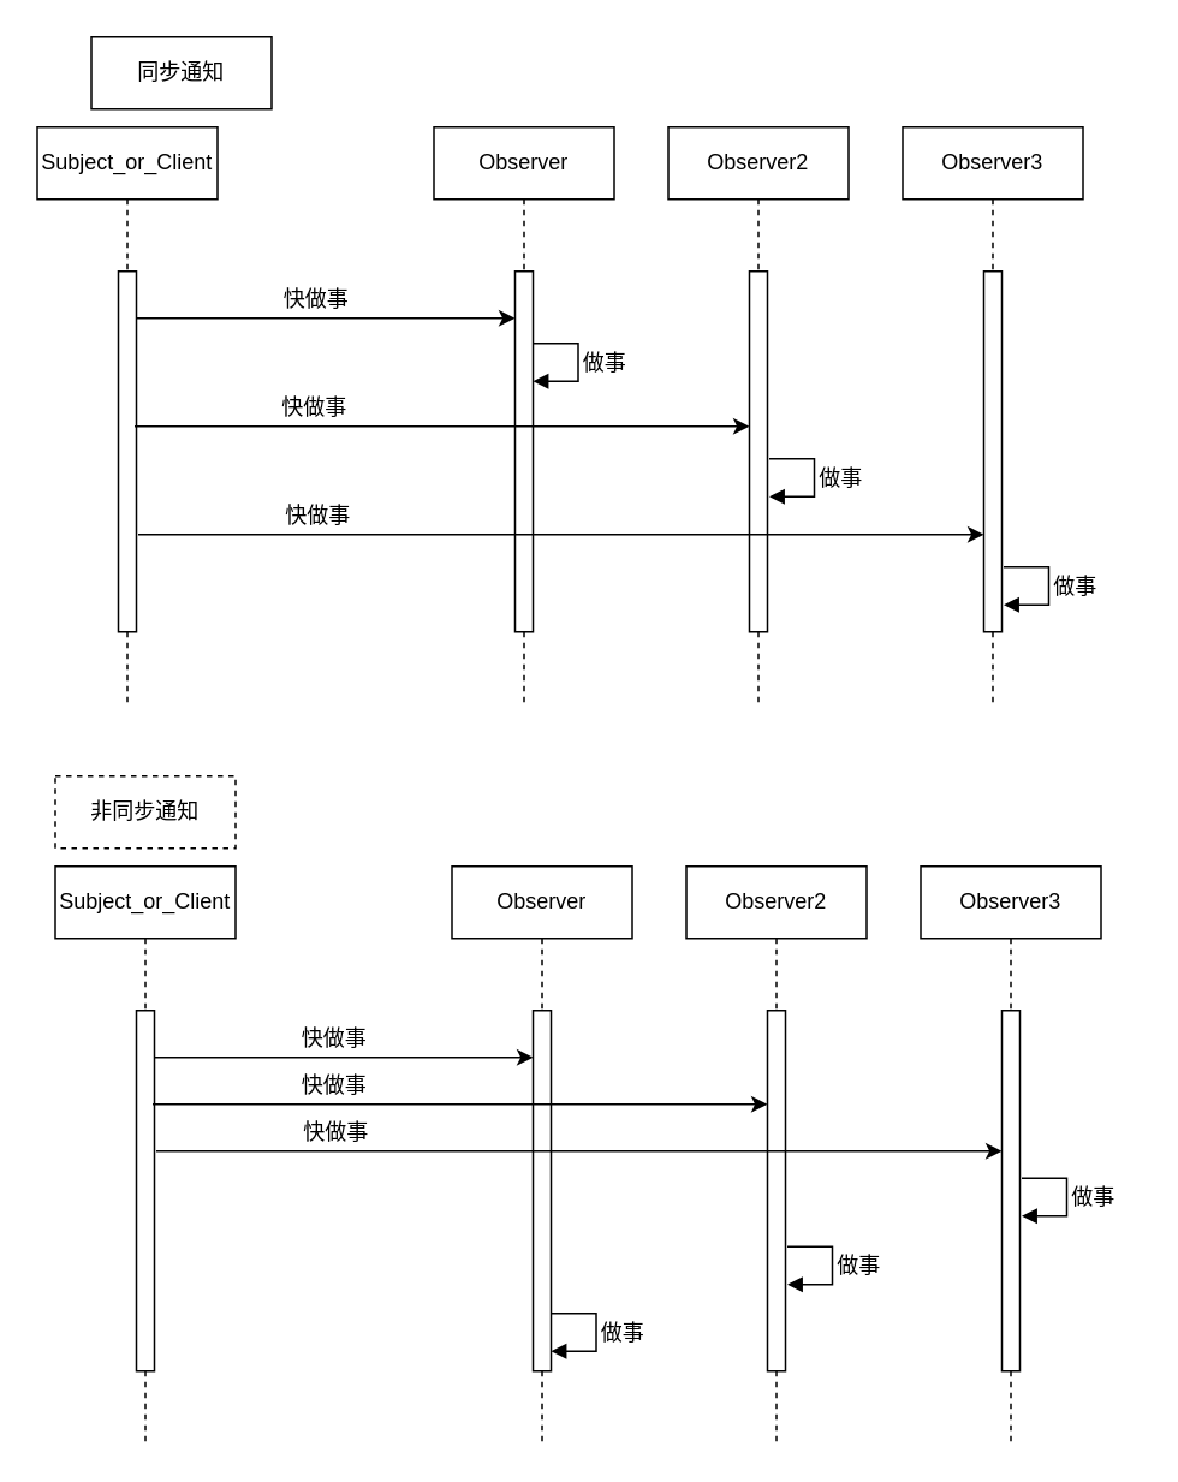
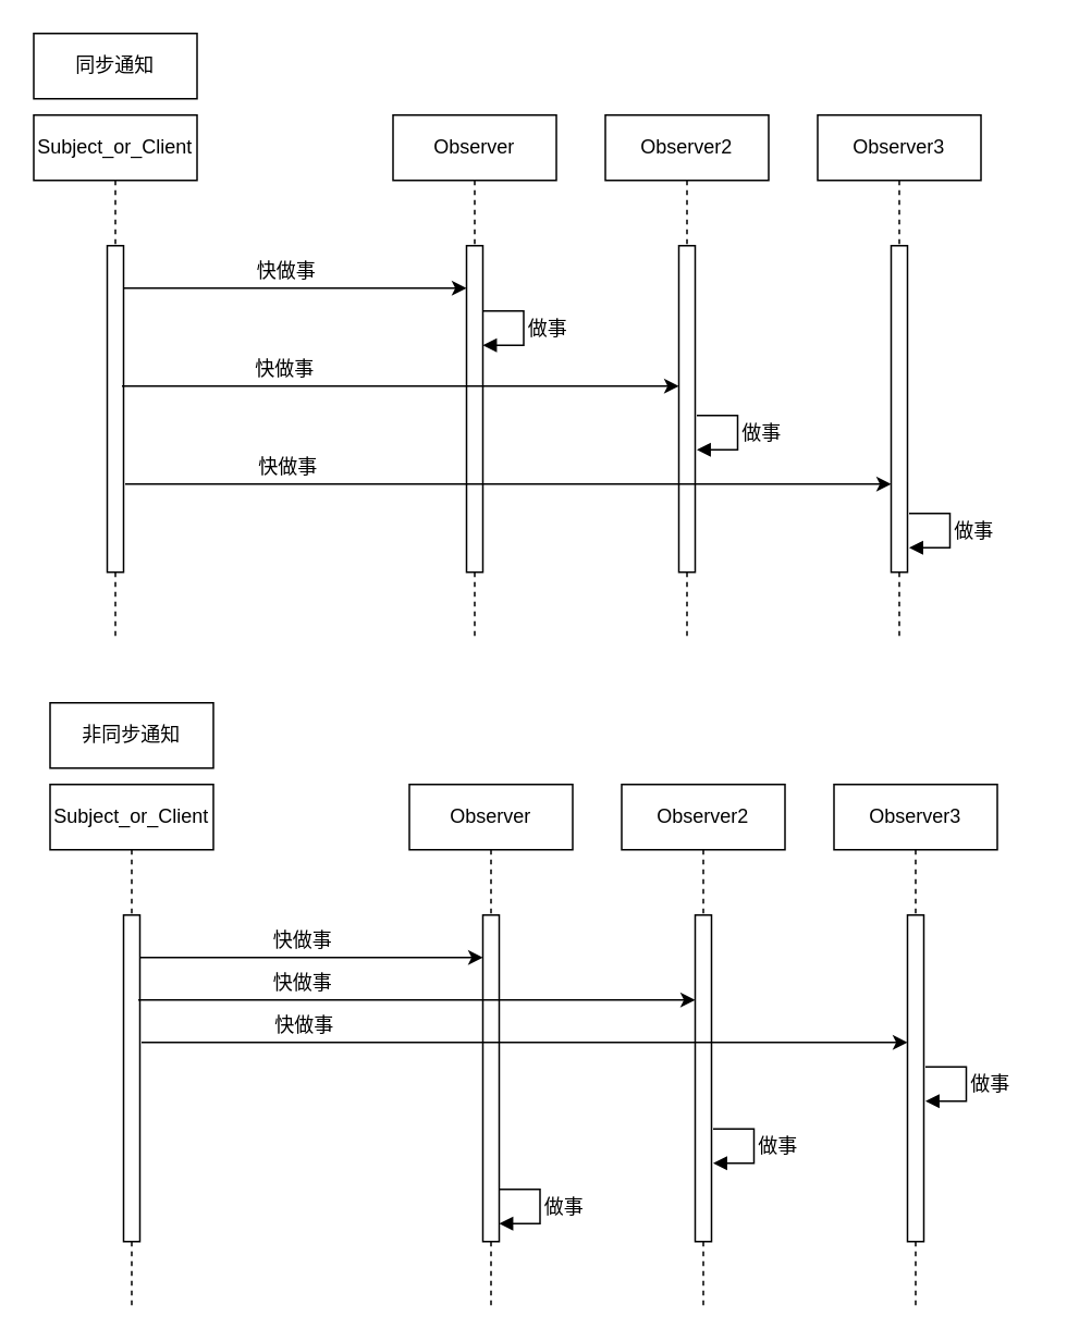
  <mxCell id="0" />
  <mxCell id="1" parent="0" />
  <mxCell id="2" value="Subject_or_Client" style="shape=umlLifeline;perimeter=lifelinePerimeter;whiteSpace=wrap;html=1;container=0;dropTarget=0;collapsible=0;recursiveResize=0;outlineConnect=0;portConstraint=eastwest;newEdgeStyle={&quot;edgeStyle&quot;:&quot;elbowEdgeStyle&quot;,&quot;elbow&quot;:&quot;vertical&quot;,&quot;curved&quot;:0,&quot;rounded&quot;:0};" parent="1" vertex="1"><mxGeometry x="20" y="70" width="100" height="320" as="geometry" /></mxCell>
  <mxCell id="3" value="" style="html=1;points=[];perimeter=orthogonalPerimeter;outlineConnect=0;targetShapes=umlLifeline;portConstraint=eastwest;newEdgeStyle={&quot;edgeStyle&quot;:&quot;elbowEdgeStyle&quot;,&quot;elbow&quot;:&quot;vertical&quot;,&quot;curved&quot;:0,&quot;rounded&quot;:0};" parent="2" vertex="1"><mxGeometry x="45" y="80" width="10" height="200" as="geometry" /></mxCell>
  <mxCell id="4" value="Observer" style="shape=umlLifeline;perimeter=lifelinePerimeter;whiteSpace=wrap;html=1;container=0;dropTarget=0;collapsible=0;recursiveResize=0;outlineConnect=0;portConstraint=eastwest;newEdgeStyle={&quot;edgeStyle&quot;:&quot;elbowEdgeStyle&quot;,&quot;elbow&quot;:&quot;vertical&quot;,&quot;curved&quot;:0,&quot;rounded&quot;:0};" parent="1" vertex="1"><mxGeometry x="240" y="70" width="100" height="320" as="geometry" /></mxCell>
  <mxCell id="5" value="" style="html=1;points=[];perimeter=orthogonalPerimeter;outlineConnect=0;targetShapes=umlLifeline;portConstraint=eastwest;newEdgeStyle={&quot;edgeStyle&quot;:&quot;elbowEdgeStyle&quot;,&quot;elbow&quot;:&quot;vertical&quot;,&quot;curved&quot;:0,&quot;rounded&quot;:0};" parent="4" vertex="1"><mxGeometry x="45" y="80" width="10" height="200" as="geometry" /></mxCell>
  <mxCell id="6" value="" style="endArrow=classic;html=1;rounded=0;" edge="1" parent="1"><mxGeometry width="50" height="50" relative="1" as="geometry"><mxPoint x="75" y="176" as="sourcePoint" /><mxPoint x="285" y="176" as="targetPoint" /></mxGeometry></mxCell>
  <mxCell id="7" value="快做事" style="text;html=1;align=center;verticalAlign=middle;whiteSpace=wrap;rounded=0;" vertex="1" parent="1"><mxGeometry x="90" y="150" width="170" height="31" as="geometry" /></mxCell>
  <mxCell id="8" value="" style="html=1;verticalAlign=bottom;endArrow=block;edgeStyle=elbowEdgeStyle;rounded=0;" edge="1" parent="1"><mxGeometry relative="1" as="geometry"><mxPoint x="295" y="190" as="sourcePoint" /><Array as="points"><mxPoint x="320" y="211" /></Array><mxPoint x="295" y="211" as="targetPoint" /></mxGeometry></mxCell>
  <mxCell id="9" value="Observer2" style="shape=umlLifeline;perimeter=lifelinePerimeter;whiteSpace=wrap;html=1;container=0;dropTarget=0;collapsible=0;recursiveResize=0;outlineConnect=0;portConstraint=eastwest;newEdgeStyle={&quot;edgeStyle&quot;:&quot;elbowEdgeStyle&quot;,&quot;elbow&quot;:&quot;vertical&quot;,&quot;curved&quot;:0,&quot;rounded&quot;:0};" vertex="1" parent="1"><mxGeometry x="370" y="70" width="100" height="320" as="geometry" /></mxCell>
  <mxCell id="10" value="" style="html=1;points=[];perimeter=orthogonalPerimeter;outlineConnect=0;targetShapes=umlLifeline;portConstraint=eastwest;newEdgeStyle={&quot;edgeStyle&quot;:&quot;elbowEdgeStyle&quot;,&quot;elbow&quot;:&quot;vertical&quot;,&quot;curved&quot;:0,&quot;rounded&quot;:0};" vertex="1" parent="9"><mxGeometry x="45" y="80" width="10" height="200" as="geometry" /></mxCell>
  <mxCell id="11" value="做事" style="text;html=1;align=center;verticalAlign=middle;whiteSpace=wrap;rounded=0;" vertex="1" parent="1"><mxGeometry x="310" y="186" width="50" height="30" as="geometry" /></mxCell>
  <mxCell id="12" value="Observer3" style="shape=umlLifeline;perimeter=lifelinePerimeter;whiteSpace=wrap;html=1;container=0;dropTarget=0;collapsible=0;recursiveResize=0;outlineConnect=0;portConstraint=eastwest;newEdgeStyle={&quot;edgeStyle&quot;:&quot;elbowEdgeStyle&quot;,&quot;elbow&quot;:&quot;vertical&quot;,&quot;curved&quot;:0,&quot;rounded&quot;:0};" vertex="1" parent="1"><mxGeometry x="500" y="70" width="100" height="320" as="geometry" /></mxCell>
  <mxCell id="13" value="" style="html=1;points=[];perimeter=orthogonalPerimeter;outlineConnect=0;targetShapes=umlLifeline;portConstraint=eastwest;newEdgeStyle={&quot;edgeStyle&quot;:&quot;elbowEdgeStyle&quot;,&quot;elbow&quot;:&quot;vertical&quot;,&quot;curved&quot;:0,&quot;rounded&quot;:0};" vertex="1" parent="12"><mxGeometry x="45" y="80" width="10" height="200" as="geometry" /></mxCell>
  <mxCell id="14" value="" style="endArrow=classic;html=1;rounded=0;" edge="1" parent="1" target="10"><mxGeometry width="50" height="50" relative="1" as="geometry"><mxPoint x="74" y="236" as="sourcePoint" /><mxPoint x="284" y="236" as="targetPoint" /></mxGeometry></mxCell>
  <mxCell id="15" value="快做事" style="text;html=1;align=center;verticalAlign=middle;whiteSpace=wrap;rounded=0;" vertex="1" parent="1"><mxGeometry x="89" y="210" width="170" height="31" as="geometry" /></mxCell>
  <mxCell id="16" value="" style="endArrow=classic;html=1;rounded=0;" edge="1" parent="1" target="13"><mxGeometry width="50" height="50" relative="1" as="geometry"><mxPoint x="76" y="296" as="sourcePoint" /><mxPoint x="286" y="296" as="targetPoint" /></mxGeometry></mxCell>
  <mxCell id="17" value="快做事" style="text;html=1;align=center;verticalAlign=middle;whiteSpace=wrap;rounded=0;" vertex="1" parent="1"><mxGeometry x="91" y="270" width="170" height="31" as="geometry" /></mxCell>
  <mxCell id="18" value="" style="html=1;verticalAlign=bottom;endArrow=block;edgeStyle=elbowEdgeStyle;rounded=0;" edge="1" parent="1"><mxGeometry relative="1" as="geometry"><mxPoint x="426" y="254" as="sourcePoint" /><Array as="points"><mxPoint x="451" y="275" /></Array><mxPoint x="426" y="275" as="targetPoint" /></mxGeometry></mxCell>
  <mxCell id="19" value="做事" style="text;html=1;align=center;verticalAlign=middle;whiteSpace=wrap;rounded=0;" vertex="1" parent="1"><mxGeometry x="441" y="250" width="50" height="30" as="geometry" /></mxCell>
  <mxCell id="20" value="" style="html=1;verticalAlign=bottom;endArrow=block;edgeStyle=elbowEdgeStyle;rounded=0;" edge="1" parent="1"><mxGeometry relative="1" as="geometry"><mxPoint x="556" y="314" as="sourcePoint" /><Array as="points"><mxPoint x="581" y="335" /></Array><mxPoint x="556" y="335" as="targetPoint" /></mxGeometry></mxCell>
  <mxCell id="21" value="做事" style="text;html=1;align=center;verticalAlign=middle;whiteSpace=wrap;rounded=0;" vertex="1" parent="1"><mxGeometry x="571" y="310" width="50" height="30" as="geometry" /></mxCell>
- <mxCell id="22" value="同步通知" style="rounded=0;whiteSpace=wrap;html=1;" vertex="1" parent="1"><mxGeometry x="50" y="20" width="100" height="40" as="geometry" /></mxCell>
+ <mxCell id="22" value="同步通知" style="rounded=0;whiteSpace=wrap;html=1;" vertex="1" parent="1"><mxGeometry x="20" y="20" width="100" height="40" as="geometry" /></mxCell>
  <mxCell id="23" value="Subject_or_Client" style="shape=umlLifeline;perimeter=lifelinePerimeter;whiteSpace=wrap;html=1;container=0;dropTarget=0;collapsible=0;recursiveResize=0;outlineConnect=0;portConstraint=eastwest;newEdgeStyle={&quot;edgeStyle&quot;:&quot;elbowEdgeStyle&quot;,&quot;elbow&quot;:&quot;vertical&quot;,&quot;curved&quot;:0,&quot;rounded&quot;:0};" vertex="1" parent="1"><mxGeometry x="30" y="480" width="100" height="320" as="geometry" /></mxCell>
  <mxCell id="24" value="" style="html=1;points=[];perimeter=orthogonalPerimeter;outlineConnect=0;targetShapes=umlLifeline;portConstraint=eastwest;newEdgeStyle={&quot;edgeStyle&quot;:&quot;elbowEdgeStyle&quot;,&quot;elbow&quot;:&quot;vertical&quot;,&quot;curved&quot;:0,&quot;rounded&quot;:0};" vertex="1" parent="23"><mxGeometry x="45" y="80" width="10" height="200" as="geometry" /></mxCell>
  <mxCell id="25" value="Observer" style="shape=umlLifeline;perimeter=lifelinePerimeter;whiteSpace=wrap;html=1;container=0;dropTarget=0;collapsible=0;recursiveResize=0;outlineConnect=0;portConstraint=eastwest;newEdgeStyle={&quot;edgeStyle&quot;:&quot;elbowEdgeStyle&quot;,&quot;elbow&quot;:&quot;vertical&quot;,&quot;curved&quot;:0,&quot;rounded&quot;:0};" vertex="1" parent="1"><mxGeometry x="250" y="480" width="100" height="320" as="geometry" /></mxCell>
  <mxCell id="26" value="" style="html=1;points=[];perimeter=orthogonalPerimeter;outlineConnect=0;targetShapes=umlLifeline;portConstraint=eastwest;newEdgeStyle={&quot;edgeStyle&quot;:&quot;elbowEdgeStyle&quot;,&quot;elbow&quot;:&quot;vertical&quot;,&quot;curved&quot;:0,&quot;rounded&quot;:0};" vertex="1" parent="25"><mxGeometry x="45" y="80" width="10" height="200" as="geometry" /></mxCell>
  <mxCell id="27" value="" style="html=1;verticalAlign=bottom;endArrow=block;edgeStyle=elbowEdgeStyle;rounded=0;" edge="1" parent="1"><mxGeometry relative="1" as="geometry"><mxPoint x="305" y="728" as="sourcePoint" /><Array as="points"><mxPoint x="330" y="749" /></Array><mxPoint x="305" y="749" as="targetPoint" /></mxGeometry></mxCell>
  <mxCell id="28" value="Observer2" style="shape=umlLifeline;perimeter=lifelinePerimeter;whiteSpace=wrap;html=1;container=0;dropTarget=0;collapsible=0;recursiveResize=0;outlineConnect=0;portConstraint=eastwest;newEdgeStyle={&quot;edgeStyle&quot;:&quot;elbowEdgeStyle&quot;,&quot;elbow&quot;:&quot;vertical&quot;,&quot;curved&quot;:0,&quot;rounded&quot;:0};" vertex="1" parent="1"><mxGeometry x="380" y="480" width="100" height="320" as="geometry" /></mxCell>
  <mxCell id="29" value="" style="html=1;points=[];perimeter=orthogonalPerimeter;outlineConnect=0;targetShapes=umlLifeline;portConstraint=eastwest;newEdgeStyle={&quot;edgeStyle&quot;:&quot;elbowEdgeStyle&quot;,&quot;elbow&quot;:&quot;vertical&quot;,&quot;curved&quot;:0,&quot;rounded&quot;:0};" vertex="1" parent="28"><mxGeometry x="45" y="80" width="10" height="200" as="geometry" /></mxCell>
  <mxCell id="30" value="做事" style="text;html=1;align=center;verticalAlign=middle;whiteSpace=wrap;rounded=0;" vertex="1" parent="1"><mxGeometry x="320" y="724" width="50" height="30" as="geometry" /></mxCell>
  <mxCell id="31" value="Observer3" style="shape=umlLifeline;perimeter=lifelinePerimeter;whiteSpace=wrap;html=1;container=0;dropTarget=0;collapsible=0;recursiveResize=0;outlineConnect=0;portConstraint=eastwest;newEdgeStyle={&quot;edgeStyle&quot;:&quot;elbowEdgeStyle&quot;,&quot;elbow&quot;:&quot;vertical&quot;,&quot;curved&quot;:0,&quot;rounded&quot;:0};" vertex="1" parent="1"><mxGeometry x="510" y="480" width="100" height="320" as="geometry" /></mxCell>
  <mxCell id="32" value="" style="html=1;points=[];perimeter=orthogonalPerimeter;outlineConnect=0;targetShapes=umlLifeline;portConstraint=eastwest;newEdgeStyle={&quot;edgeStyle&quot;:&quot;elbowEdgeStyle&quot;,&quot;elbow&quot;:&quot;vertical&quot;,&quot;curved&quot;:0,&quot;rounded&quot;:0};" vertex="1" parent="31"><mxGeometry x="45" y="80" width="10" height="200" as="geometry" /></mxCell>
  <mxCell id="33" value="" style="html=1;verticalAlign=bottom;endArrow=block;edgeStyle=elbowEdgeStyle;rounded=0;" edge="1" parent="1"><mxGeometry relative="1" as="geometry"><mxPoint x="436" y="691" as="sourcePoint" /><Array as="points"><mxPoint x="461" y="712" /></Array><mxPoint x="436" y="712" as="targetPoint" /></mxGeometry></mxCell>
  <mxCell id="34" value="做事" style="text;html=1;align=center;verticalAlign=middle;whiteSpace=wrap;rounded=0;" vertex="1" parent="1"><mxGeometry x="451" y="687" width="50" height="30" as="geometry" /></mxCell>
  <mxCell id="35" value="" style="html=1;verticalAlign=bottom;endArrow=block;edgeStyle=elbowEdgeStyle;rounded=0;" edge="1" parent="1"><mxGeometry relative="1" as="geometry"><mxPoint x="566" y="653" as="sourcePoint" /><Array as="points"><mxPoint x="591" y="674" /></Array><mxPoint x="566" y="674" as="targetPoint" /></mxGeometry></mxCell>
  <mxCell id="36" value="做事" style="text;html=1;align=center;verticalAlign=middle;whiteSpace=wrap;rounded=0;" vertex="1" parent="1"><mxGeometry x="581" y="649" width="50" height="30" as="geometry" /></mxCell>
- <mxCell id="37" value="非同步通知" style="rounded=0;whiteSpace=wrap;html=1;dashed=1;" vertex="1" parent="1"><mxGeometry x="30" y="430" width="100" height="40" as="geometry" /></mxCell>
+ <mxCell id="37" value="非同步通知" style="rounded=0;whiteSpace=wrap;html=1;" vertex="1" parent="1"><mxGeometry x="30" y="430" width="100" height="40" as="geometry" /></mxCell>
  <mxCell id="38" value="" style="group" vertex="1" connectable="0" parent="1"><mxGeometry x="84" y="620" width="185" height="31" as="geometry" /></mxCell>
  <mxCell id="39" value="" style="endArrow=classic;html=1;rounded=0;" edge="1" parent="38"><mxGeometry width="50" height="50" relative="1" as="geometry"><mxPoint y="-8" as="sourcePoint" /><mxPoint x="341" y="-8" as="targetPoint" /></mxGeometry></mxCell>
  <mxCell id="40" value="快做事" style="text;html=1;align=center;verticalAlign=middle;whiteSpace=wrap;rounded=0;" vertex="1" parent="38"><mxGeometry x="16" y="-34" width="170" height="31" as="geometry" /></mxCell>
  <mxCell id="41" value="" style="group" vertex="1" connectable="0" parent="1"><mxGeometry x="86" y="680" width="185" height="31" as="geometry" /></mxCell>
  <mxCell id="42" value="" style="endArrow=classic;html=1;rounded=0;" edge="1" parent="41"><mxGeometry width="50" height="50" relative="1" as="geometry"><mxPoint y="-42" as="sourcePoint" /><mxPoint x="469" y="-42" as="targetPoint" /></mxGeometry></mxCell>
  <mxCell id="43" value="快做事" style="text;html=1;align=center;verticalAlign=middle;whiteSpace=wrap;rounded=0;" vertex="1" parent="41"><mxGeometry x="15" y="-68" width="170" height="31" as="geometry" /></mxCell>
  <mxCell id="44" value="" style="group" vertex="1" connectable="0" parent="1"><mxGeometry x="85" y="560" width="210" height="31" as="geometry" /></mxCell>
  <mxCell id="45" value="" style="endArrow=classic;html=1;rounded=0;" edge="1" parent="44"><mxGeometry width="50" height="50" relative="1" as="geometry"><mxPoint y="26" as="sourcePoint" /><mxPoint x="210" y="26" as="targetPoint" /></mxGeometry></mxCell>
  <mxCell id="46" value="快做事" style="text;html=1;align=center;verticalAlign=middle;whiteSpace=wrap;rounded=0;" vertex="1" parent="44"><mxGeometry x="15" width="170" height="31" as="geometry" /></mxCell>
